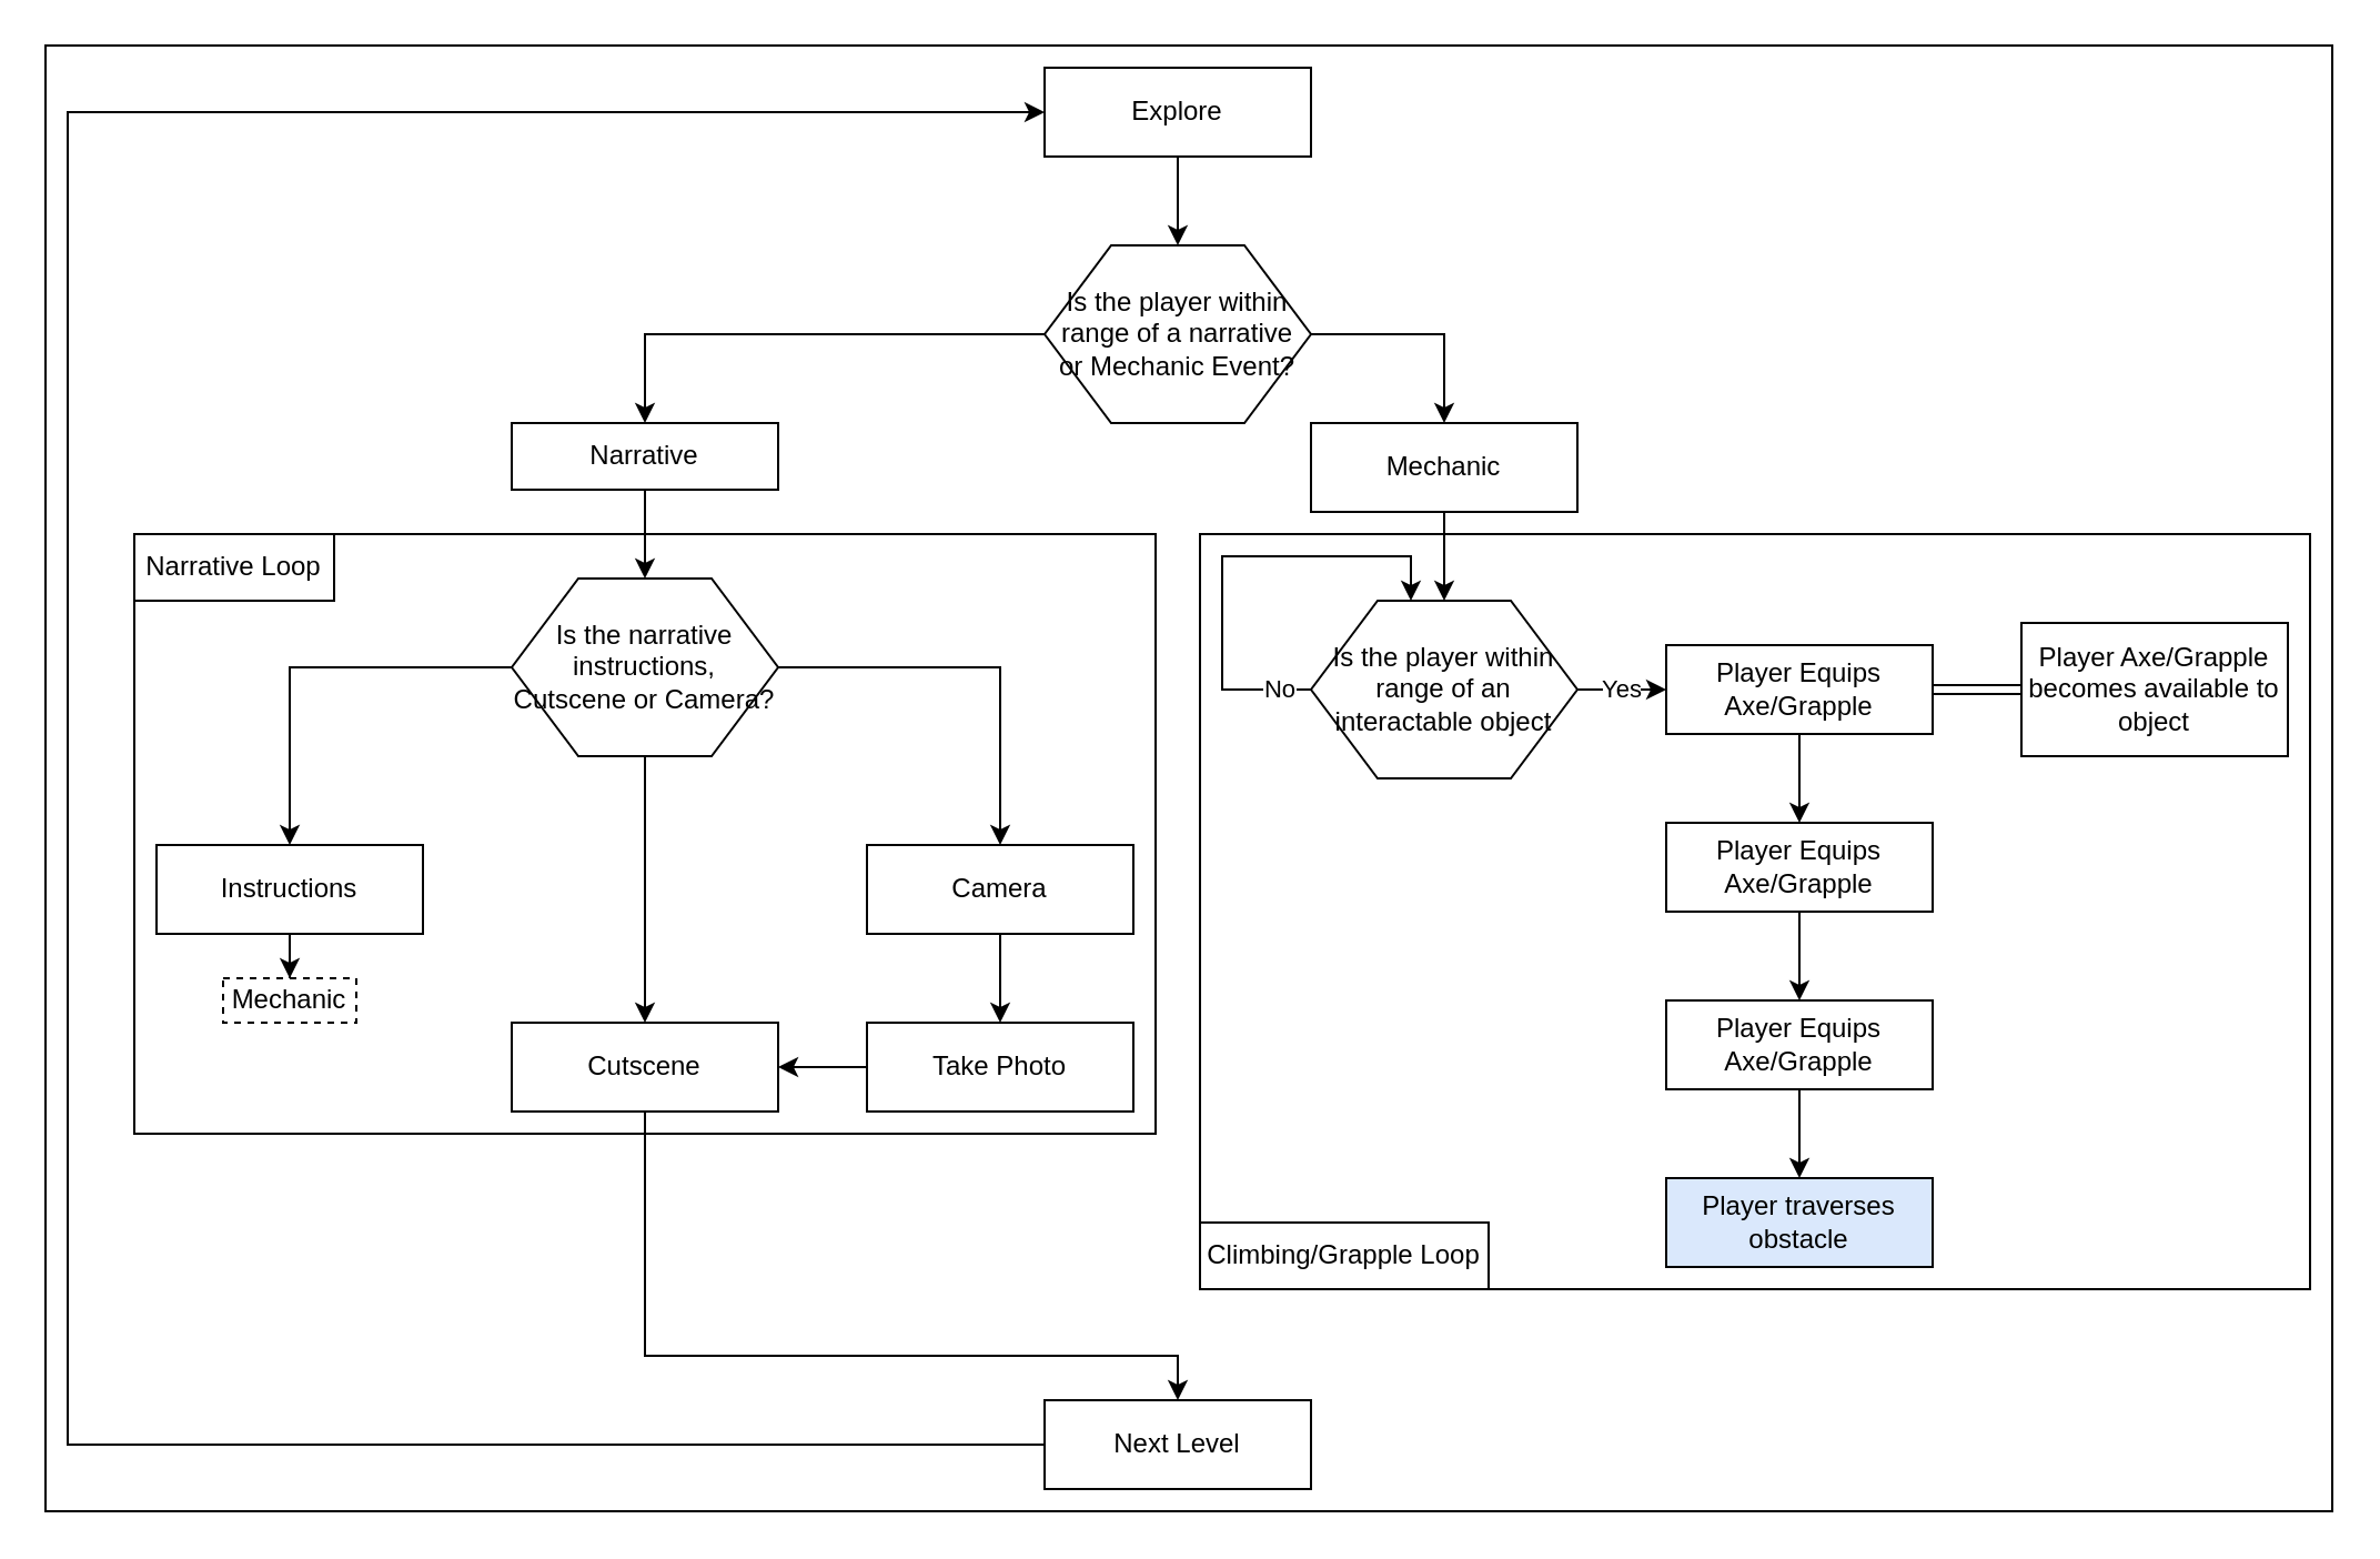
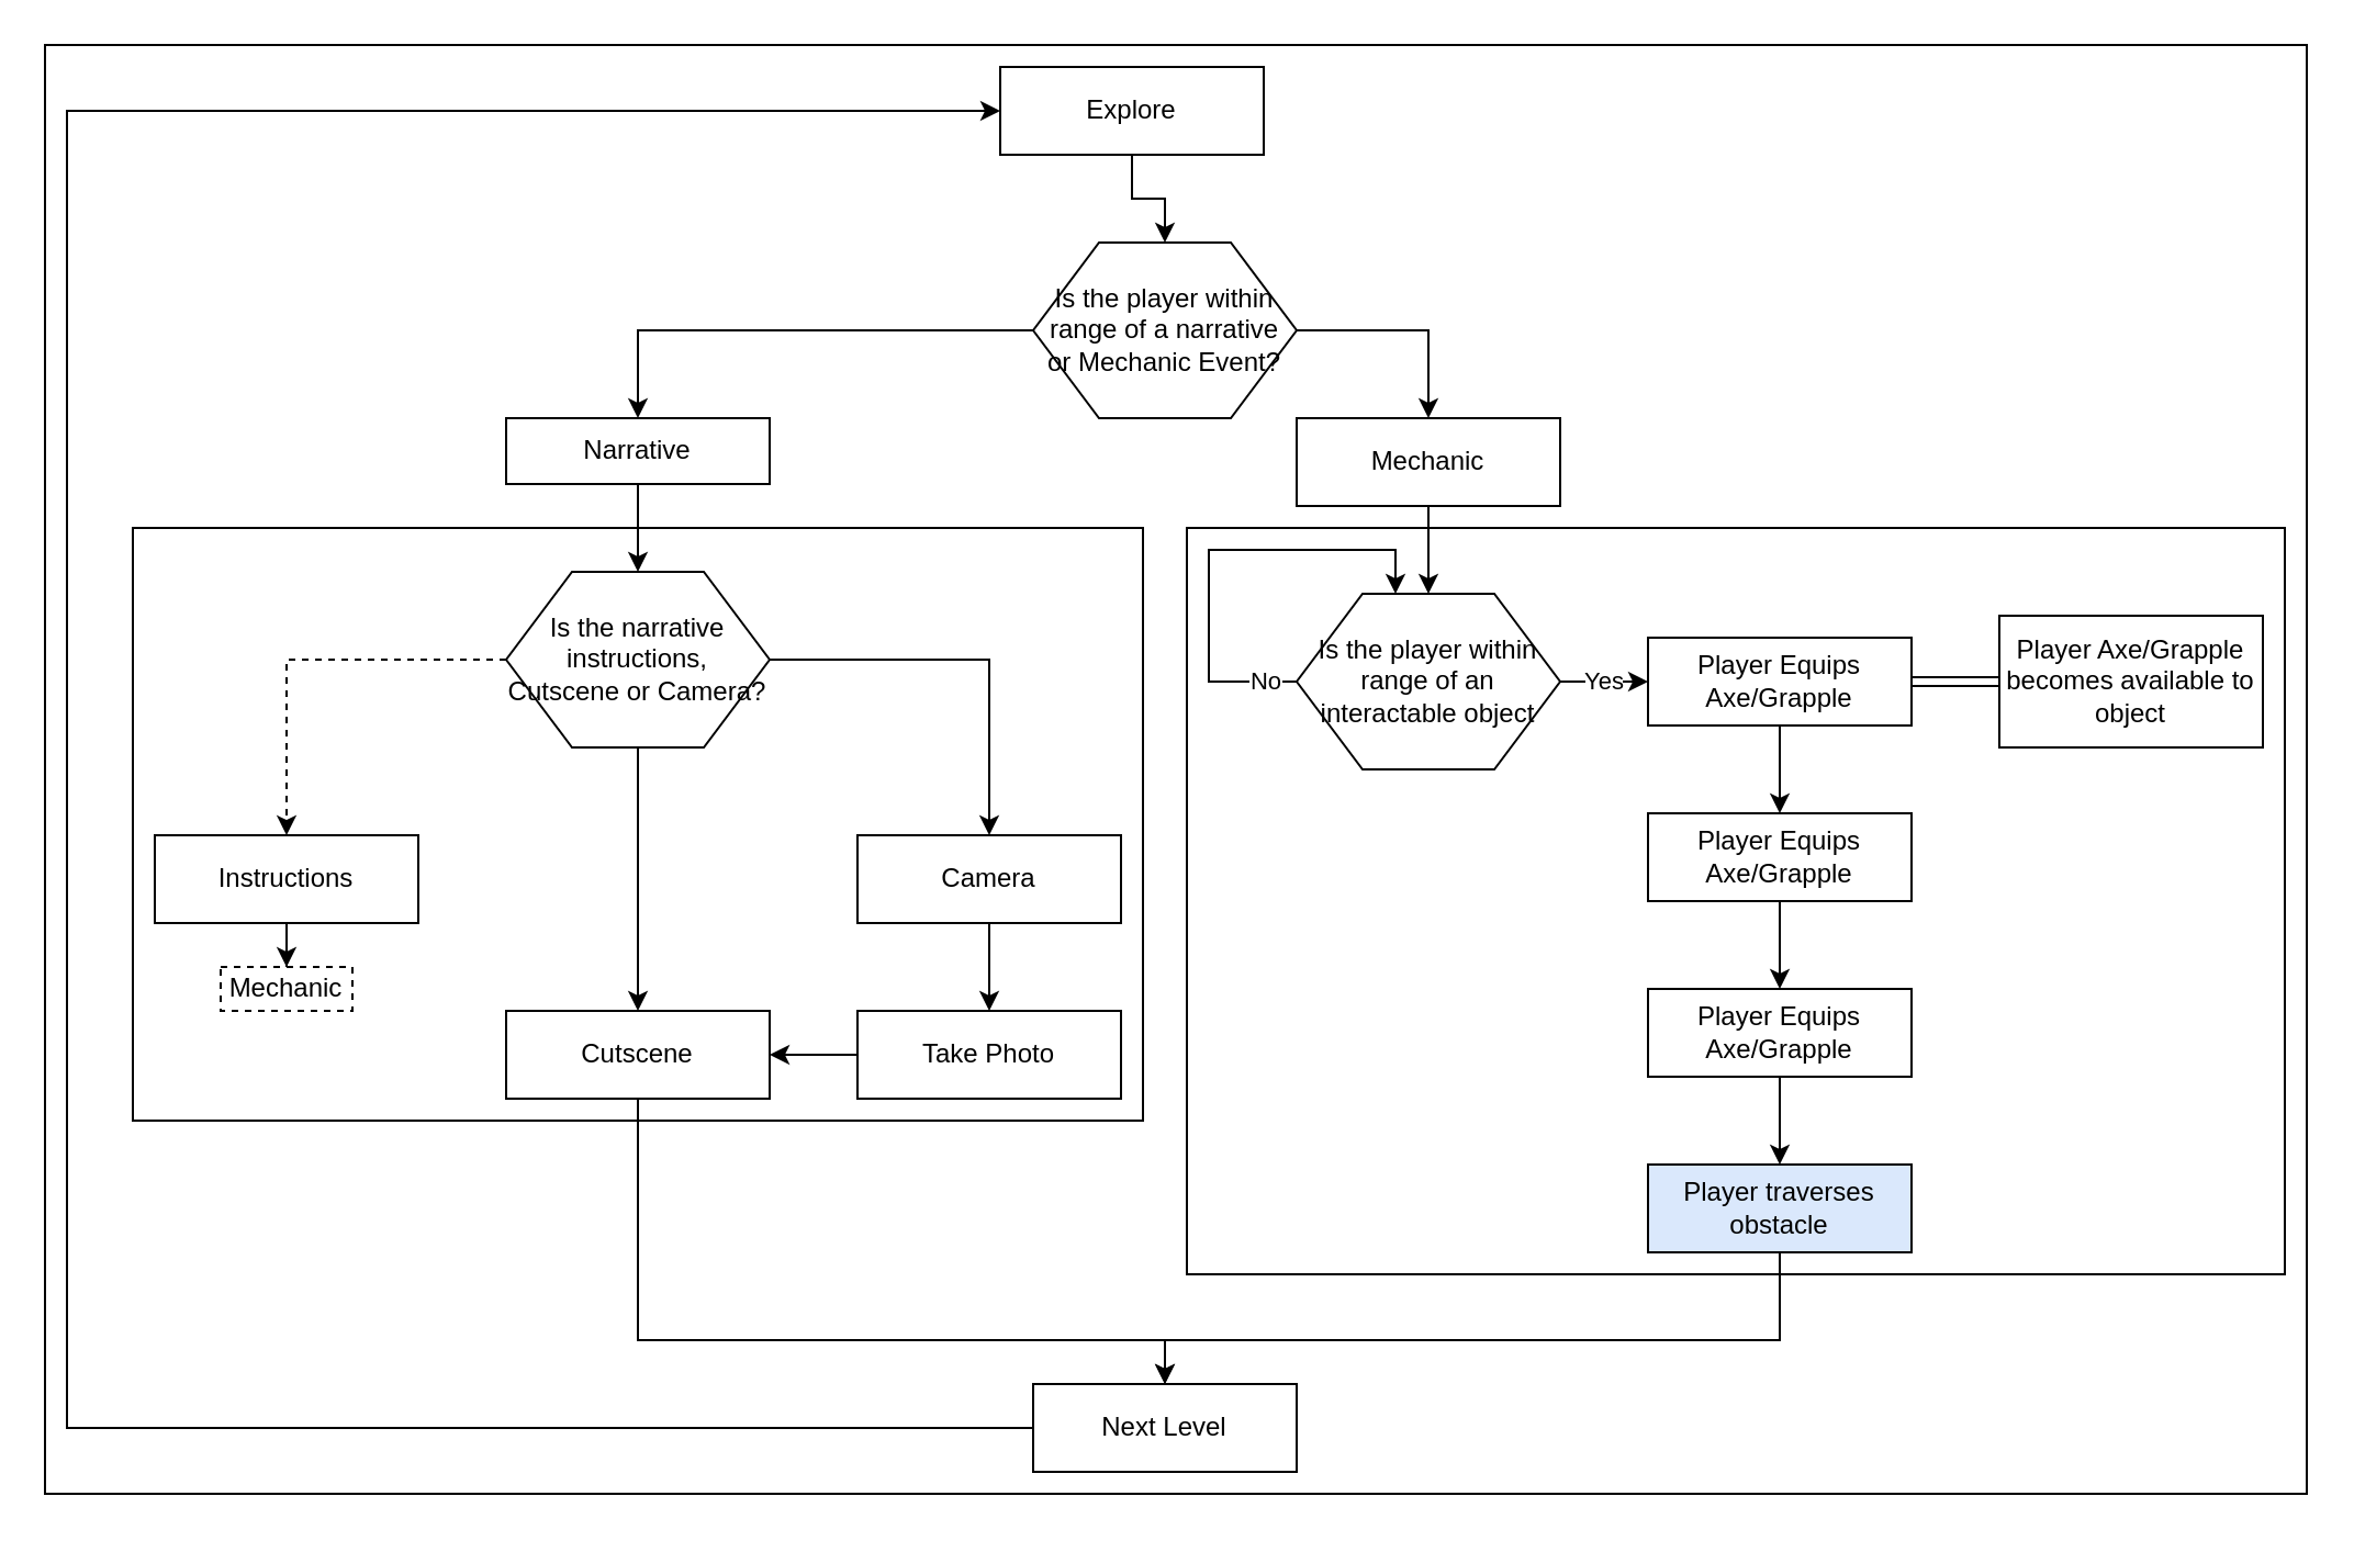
  <mxCell id="0" />
  <mxCell id="1" parent="0" />
  <mxCell id="2" value="" style="rounded=0;whiteSpace=wrap;html=1;" vertex="1" parent="1"><mxGeometry x="20" y="20" width="1030" height="660" as="geometry" /></mxCell>
  <mxCell id="3" value="" style="rounded=0;whiteSpace=wrap;html=1;" vertex="1" parent="1"><mxGeometry x="540" y="240" width="500" height="340" as="geometry" /></mxCell>
  <mxCell id="4" value="" style="rounded=0;whiteSpace=wrap;html=1;" vertex="1" parent="1"><mxGeometry x="60" y="240" width="460" height="270" as="geometry" /></mxCell>
  <mxCell id="5" value="" style="edgeStyle=orthogonalEdgeStyle;rounded=0;orthogonalLoop=1;jettySize=auto;html=1;" parent="1" source="6" target="28" edge="1"><mxGeometry relative="1" as="geometry"><mxPoint x="530" y="110" as="targetPoint" /></mxGeometry></mxCell>
- <mxCell id="6" value="Explore" style="rounded=0;whiteSpace=wrap;html=1;" parent="1" vertex="1"><mxGeometry x="470" y="30" width="120" height="40" as="geometry" /></mxCell>
+ <mxCell id="6" value="Explore" style="rounded=0;whiteSpace=wrap;html=1;" parent="1" vertex="1"><mxGeometry x="455" y="30" width="120" height="40" as="geometry" /></mxCell>
  <mxCell id="7" style="edgeStyle=orthogonalEdgeStyle;rounded=0;orthogonalLoop=1;jettySize=auto;html=1;" edge="1" parent="1" source="8" target="32"><mxGeometry relative="1" as="geometry" /></mxCell>
  <mxCell id="8" value="Narrative" style="rounded=0;whiteSpace=wrap;html=1;" parent="1" vertex="1"><mxGeometry x="230" y="190" width="120" height="30" as="geometry" /></mxCell>
  <mxCell id="9" style="edgeStyle=orthogonalEdgeStyle;rounded=0;orthogonalLoop=1;jettySize=auto;html=1;entryX=1;entryY=0.5;entryDx=0;entryDy=0;" edge="1" parent="1" source="10" target="37"><mxGeometry relative="1" as="geometry" /></mxCell>
  <mxCell id="10" value="Take Photo" style="rounded=0;whiteSpace=wrap;html=1;" parent="1" vertex="1"><mxGeometry x="390" y="460" width="120" height="40" as="geometry" /></mxCell>
- <mxCell id="11" value="Climbing/Grapple Loop" style="rounded=0;whiteSpace=wrap;html=1;" parent="1" vertex="1"><mxGeometry x="540" y="550" width="130" height="30" as="geometry" /></mxCell>
- <mxCell id="12" value="Narrative Loop" style="rounded=0;whiteSpace=wrap;html=1;" parent="1" vertex="1"><mxGeometry x="60" y="240" width="90" height="30" as="geometry" /></mxCell>
  <mxCell id="13" value="Yes" style="edgeStyle=orthogonalEdgeStyle;rounded=0;orthogonalLoop=1;jettySize=auto;html=1;exitX=1;exitY=0.5;exitDx=0;exitDy=0;entryX=0;entryY=0.5;entryDx=0;entryDy=0;" edge="1" parent="1" source="14" target="17"><mxGeometry relative="1" as="geometry"><Array as="points" /><mxPoint as="offset" /></mxGeometry></mxCell>
  <mxCell id="14" value="Is the player within range of an interactable object" style="shape=hexagon;perimeter=hexagonPerimeter2;whiteSpace=wrap;html=1;" vertex="1" parent="1"><mxGeometry x="590" y="270" width="120" height="80" as="geometry" /></mxCell>
  <mxCell id="15" value="" style="edgeStyle=orthogonalEdgeStyle;rounded=0;orthogonalLoop=1;jettySize=auto;html=1;" edge="1" parent="1" source="17" target="20"><mxGeometry relative="1" as="geometry" /></mxCell>
  <mxCell id="16" value="" style="edgeStyle=orthogonalEdgeStyle;rounded=0;orthogonalLoop=1;jettySize=auto;html=1;shape=link;" edge="1" parent="1" source="17" target="18"><mxGeometry relative="1" as="geometry" /></mxCell>
  <mxCell id="17" value="Player Equips Axe/Grapple" style="rounded=0;whiteSpace=wrap;html=1;" vertex="1" parent="1"><mxGeometry x="750" y="290" width="120" height="40" as="geometry" /></mxCell>
  <mxCell id="18" value="Player Axe/Grapple becomes available to object" style="rounded=0;whiteSpace=wrap;html=1;" vertex="1" parent="1"><mxGeometry x="910" y="280" width="120" height="60" as="geometry" /></mxCell>
  <mxCell id="19" value="" style="edgeStyle=orthogonalEdgeStyle;rounded=0;orthogonalLoop=1;jettySize=auto;html=1;" edge="1" parent="1" source="20" target="22"><mxGeometry relative="1" as="geometry" /></mxCell>
  <mxCell id="20" value="Player Equips Axe/Grapple" style="rounded=0;whiteSpace=wrap;html=1;" vertex="1" parent="1"><mxGeometry x="750" y="370" width="120" height="40" as="geometry" /></mxCell>
  <mxCell id="21" value="" style="edgeStyle=orthogonalEdgeStyle;rounded=0;orthogonalLoop=1;jettySize=auto;html=1;" edge="1" parent="1" source="22" target="24"><mxGeometry relative="1" as="geometry" /></mxCell>
  <mxCell id="22" value="Player Equips Axe/Grapple" style="rounded=0;whiteSpace=wrap;html=1;" vertex="1" parent="1"><mxGeometry x="750" y="450" width="120" height="40" as="geometry" /></mxCell>
+ <mxCell id="23" style="edgeStyle=orthogonalEdgeStyle;rounded=0;orthogonalLoop=1;jettySize=auto;html=1;" edge="1" parent="1" source="24" target="41"><mxGeometry relative="1" as="geometry"><Array as="points"><mxPoint x="810" y="610" /><mxPoint x="530" y="610" /></Array></mxGeometry></mxCell>
  <mxCell id="24" value="Player traverses obstacle" style="rounded=0;whiteSpace=wrap;html=1;fillColor=#dae8fc;" vertex="1" parent="1"><mxGeometry x="750" y="530" width="120" height="40" as="geometry" /></mxCell>
  <mxCell id="25" value="No" style="edgeStyle=orthogonalEdgeStyle;rounded=0;orthogonalLoop=1;jettySize=auto;html=1;exitX=0;exitY=0.5;exitDx=0;exitDy=0;entryX=0.375;entryY=0;entryDx=0;entryDy=0;" edge="1" parent="1" source="14" target="14"><mxGeometry x="-0.86" relative="1" as="geometry"><Array as="points"><mxPoint x="550" y="310" /><mxPoint x="550" y="250" /><mxPoint x="635" y="250" /></Array><mxPoint as="offset" /></mxGeometry></mxCell>
  <mxCell id="26" style="edgeStyle=orthogonalEdgeStyle;rounded=0;orthogonalLoop=1;jettySize=auto;html=1;exitX=0;exitY=0.5;exitDx=0;exitDy=0;entryX=0.5;entryY=0;entryDx=0;entryDy=0;" edge="1" parent="1" source="28" target="8"><mxGeometry relative="1" as="geometry"><mxPoint x="430" y="210" as="targetPoint" /><Array as="points"><mxPoint x="290" y="150" /></Array></mxGeometry></mxCell>
  <mxCell id="27" style="edgeStyle=orthogonalEdgeStyle;rounded=0;orthogonalLoop=1;jettySize=auto;html=1;exitX=1;exitY=0.5;exitDx=0;exitDy=0;entryX=0.5;entryY=0;entryDx=0;entryDy=0;" edge="1" parent="1" source="28" target="43"><mxGeometry relative="1" as="geometry"><mxPoint x="630" y="210" as="targetPoint" /></mxGeometry></mxCell>
  <mxCell id="28" value="Is the player within range of a narrative or Mechanic Event?" style="shape=hexagon;perimeter=hexagonPerimeter2;whiteSpace=wrap;html=1;" vertex="1" parent="1"><mxGeometry x="470" y="110" width="120" height="80" as="geometry" /></mxCell>
  <mxCell id="29" style="edgeStyle=orthogonalEdgeStyle;rounded=0;orthogonalLoop=1;jettySize=auto;html=1;entryX=0.5;entryY=0;entryDx=0;entryDy=0;" edge="1" parent="1" source="32" target="37"><mxGeometry relative="1" as="geometry" /></mxCell>
- <mxCell id="30" style="edgeStyle=orthogonalEdgeStyle;rounded=0;orthogonalLoop=1;jettySize=auto;html=1;entryX=0.5;entryY=0;entryDx=0;entryDy=0;" edge="1" parent="1" source="32" target="34"><mxGeometry relative="1" as="geometry" /></mxCell>
+ <mxCell id="30" style="edgeStyle=orthogonalEdgeStyle;rounded=0;orthogonalLoop=1;jettySize=auto;html=1;entryX=0.5;entryY=0;entryDx=0;entryDy=0;dashed=1;" edge="1" parent="1" source="32" target="34"><mxGeometry relative="1" as="geometry" /></mxCell>
  <mxCell id="31" style="edgeStyle=orthogonalEdgeStyle;rounded=0;orthogonalLoop=1;jettySize=auto;html=1;entryX=0.5;entryY=0;entryDx=0;entryDy=0;" edge="1" parent="1" source="32" target="39"><mxGeometry relative="1" as="geometry" /></mxCell>
  <mxCell id="32" value="Is the narrative instructions, Cutscene or Camera?" style="shape=hexagon;perimeter=hexagonPerimeter2;whiteSpace=wrap;html=1;" vertex="1" parent="1"><mxGeometry x="230" y="260" width="120" height="80" as="geometry" /></mxCell>
  <mxCell id="33" value="" style="edgeStyle=orthogonalEdgeStyle;rounded=0;orthogonalLoop=1;jettySize=auto;html=1;" edge="1" parent="1" source="34" target="35"><mxGeometry relative="1" as="geometry" /></mxCell>
  <mxCell id="34" value="Instructions" style="rounded=0;whiteSpace=wrap;html=1;" vertex="1" parent="1"><mxGeometry x="70" y="380" width="120" height="40" as="geometry" /></mxCell>
  <mxCell id="35" value="Mechanic" style="rounded=0;whiteSpace=wrap;html=1;dashed=1;" vertex="1" parent="1"><mxGeometry x="100" y="440" width="60" height="20" as="geometry" /></mxCell>
  <mxCell id="36" style="edgeStyle=orthogonalEdgeStyle;rounded=0;orthogonalLoop=1;jettySize=auto;html=1;" edge="1" parent="1" source="37"><mxGeometry relative="1" as="geometry"><mxPoint x="530" y="630" as="targetPoint" /><Array as="points"><mxPoint x="290" y="610" /><mxPoint x="530" y="610" /></Array></mxGeometry></mxCell>
  <mxCell id="37" value="Cutscene" style="rounded=0;whiteSpace=wrap;html=1;" vertex="1" parent="1"><mxGeometry x="230" y="460" width="120" height="40" as="geometry" /></mxCell>
  <mxCell id="38" style="edgeStyle=orthogonalEdgeStyle;rounded=0;orthogonalLoop=1;jettySize=auto;html=1;" edge="1" parent="1" source="39" target="10"><mxGeometry relative="1" as="geometry" /></mxCell>
  <mxCell id="39" value="Camera" style="rounded=0;whiteSpace=wrap;html=1;" vertex="1" parent="1"><mxGeometry x="390" y="380" width="120" height="40" as="geometry" /></mxCell>
  <mxCell id="40" style="edgeStyle=orthogonalEdgeStyle;rounded=0;orthogonalLoop=1;jettySize=auto;html=1;entryX=0;entryY=0.5;entryDx=0;entryDy=0;" edge="1" parent="1" source="41" target="6"><mxGeometry relative="1" as="geometry"><Array as="points"><mxPoint x="30" y="650" /><mxPoint x="30" y="50" /></Array></mxGeometry></mxCell>
  <mxCell id="41" value="Next Level" style="rounded=0;whiteSpace=wrap;html=1;" vertex="1" parent="1"><mxGeometry x="470" y="630" width="120" height="40" as="geometry" /></mxCell>
  <mxCell id="42" style="edgeStyle=orthogonalEdgeStyle;rounded=0;orthogonalLoop=1;jettySize=auto;html=1;" edge="1" parent="1" source="43" target="14"><mxGeometry relative="1" as="geometry" /></mxCell>
  <mxCell id="43" value="Mechanic" style="rounded=0;whiteSpace=wrap;html=1;" vertex="1" parent="1"><mxGeometry x="590" y="190" width="120" height="40" as="geometry" /></mxCell>
